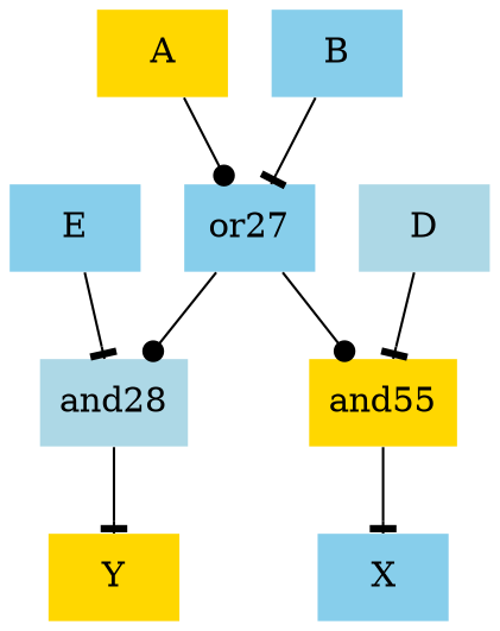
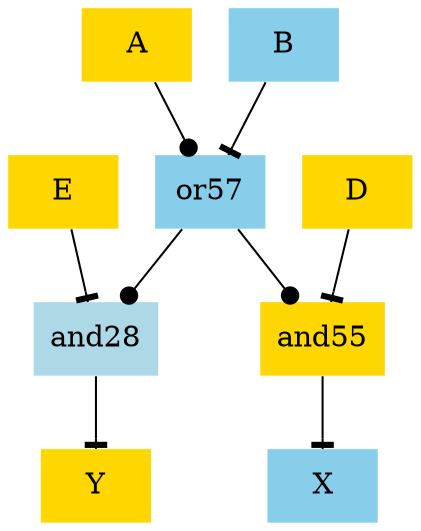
  digraph {
    fontname="DejaVu Serif"
    rankdir=TB
    node [fillcolor=skyblue fontname="DejaVu Serif" shape=plaintext style=filled]
    edge [arrowhead=tee fontname="DejaVu Serif"]
    n1 [label=X]
    n2 [fillcolor=gold label=Y]
-   n3 [label=or27]
+   n3 [label=or57]
    n4 [fillcolor=lightblue label=and28]
    n5 [fillcolor=gold label=and55]
    n6 [fillcolor=gold label=A]
    n7 [label=B]
-   n8 [fillcolor=lightblue label=D]
-   n9 [label=E]
+   n8 [fillcolor=gold label=D]
+   n9 [fillcolor=gold label=E]
    n3 -> n4 [arrowhead=dot]
    n3 -> n5 [arrowhead=dot]
    n4 -> n2
    n5 -> n1
    n6 -> n3 [arrowhead=dot]
    n7 -> n3
    n8 -> n5
    n9 -> n4
  }
